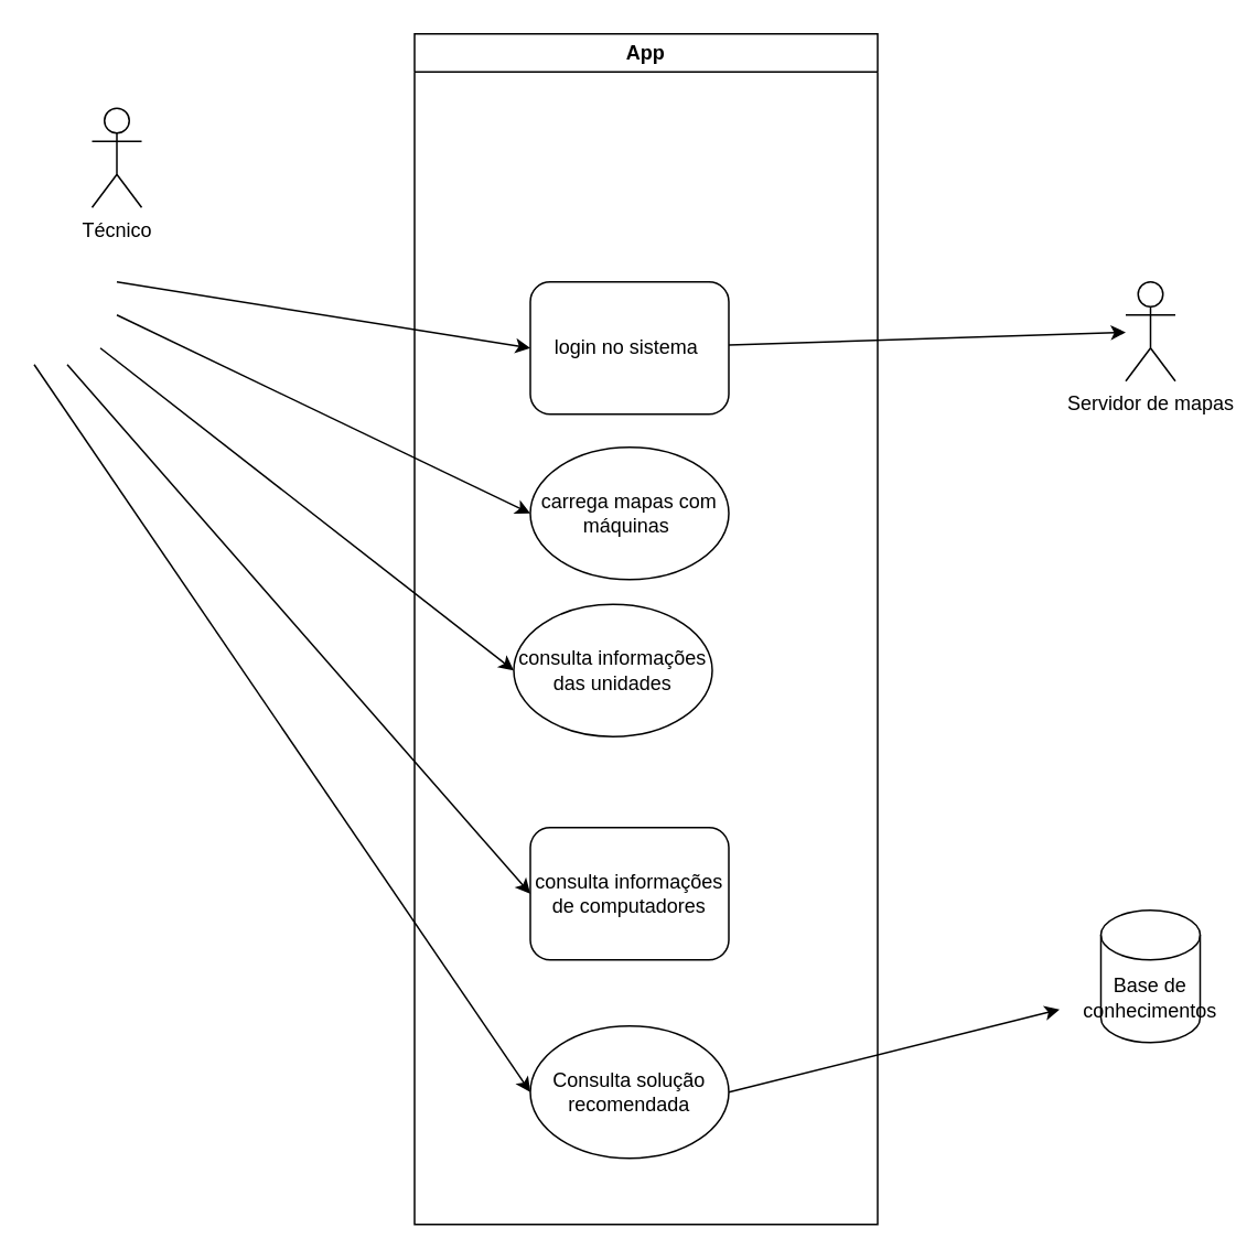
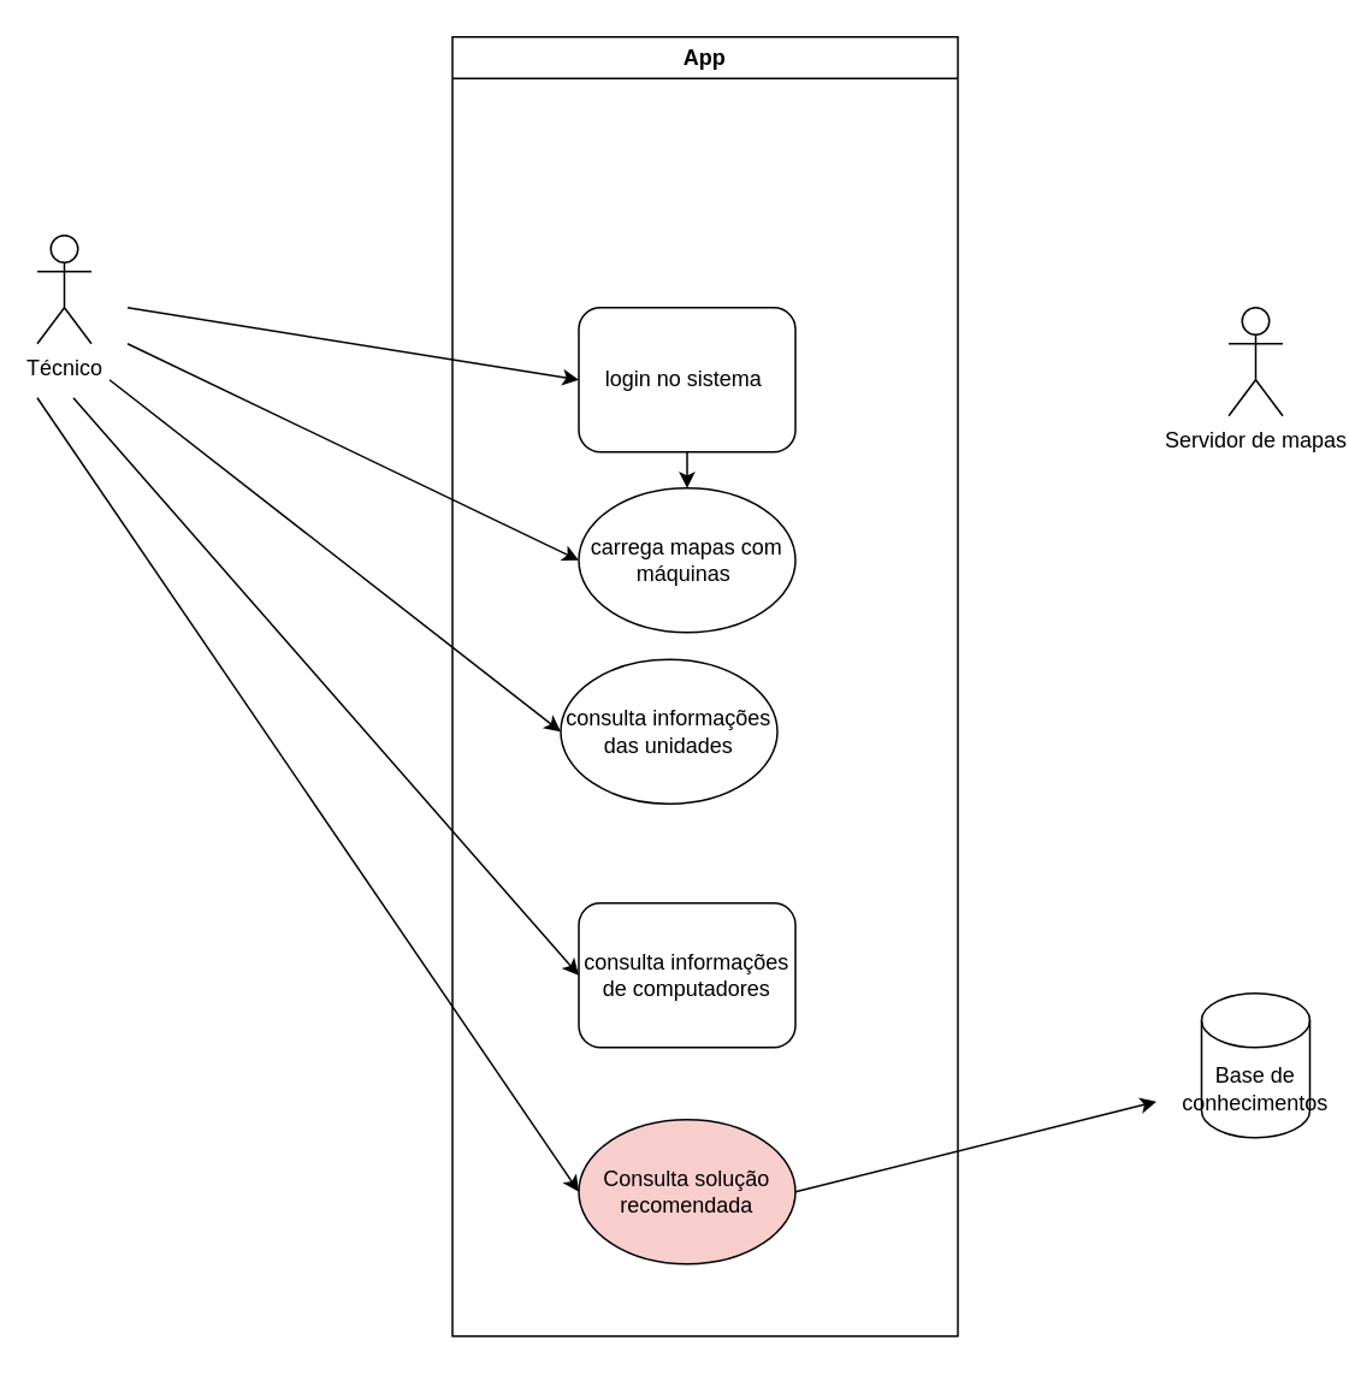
  <mxCell id="0" />
  <mxCell id="1" parent="0" />
  <mxCell id="2" value="App" style="swimlane;whiteSpace=wrap;fontColor=default;" parent="1" vertex="1"><mxGeometry x="250" y="20" width="280" height="720" as="geometry" /></mxCell>
- <mxCell id="3" value="Consulta solução recomendada" style="ellipse;whiteSpace=wrap;html=1;" vertex="1" parent="2"><mxGeometry x="70" y="600" width="120" height="80" as="geometry" /></mxCell>
+ <mxCell id="3" value="Consulta solução recomendada" style="ellipse;whiteSpace=wrap;html=1;fillColor=#f8cecc;" vertex="1" parent="2"><mxGeometry x="70" y="600" width="120" height="80" as="geometry" /></mxCell>
  <mxCell id="4" value="login no sistema&amp;nbsp;" style="whiteSpace=wrap;html=1;rounded=1;" parent="2" vertex="1"><mxGeometry x="70" y="150" width="120" height="80" as="geometry" /></mxCell>
  <mxCell id="5" value="" style="rounded=0;orthogonalLoop=1;jettySize=auto;html=1;entryX=0;entryY=0.5;entryDx=0;entryDy=0;" parent="1" target="4" edge="1"><mxGeometry relative="1" as="geometry"><mxPoint x="325" y="160" as="targetPoint" /><mxPoint x="70" y="170" as="sourcePoint" /></mxGeometry></mxCell>
  <mxCell id="6" style="rounded=0;orthogonalLoop=1;jettySize=auto;html=1;entryX=0;entryY=0.5;entryDx=0;entryDy=0;" parent="1" target="11" edge="1"><mxGeometry relative="1" as="geometry"><mxPoint x="70" y="190" as="sourcePoint" /></mxGeometry></mxCell>
  <mxCell id="7" style="rounded=0;orthogonalLoop=1;jettySize=auto;html=1;entryX=0;entryY=0.5;entryDx=0;entryDy=0;" parent="1" target="12" edge="1"><mxGeometry relative="1" as="geometry"><mxPoint x="60" y="210" as="sourcePoint" /></mxGeometry></mxCell>
  <mxCell id="8" style="rounded=0;orthogonalLoop=1;jettySize=auto;html=1;entryX=0;entryY=0.5;entryDx=0;entryDy=0;" parent="1" target="14" edge="1"><mxGeometry relative="1" as="geometry"><mxPoint x="40" y="220" as="sourcePoint" /><mxPoint x="300" y="550" as="targetPoint" /></mxGeometry></mxCell>
- <mxCell id="9" value="Técnico" style="shape=umlActor;verticalLabelPosition=bottom;verticalAlign=top;html=1;outlineConnect=0;" parent="1" vertex="1"><mxGeometry x="55" y="65" width="30" height="60" as="geometry" /></mxCell>
- <mxCell id="10" style="rounded=0;orthogonalLoop=1;jettySize=auto;html=1;" parent="1" source="4" target="13" edge="1"><mxGeometry relative="1" as="geometry" /></mxCell>
+ <mxCell id="9" value="Técnico" style="shape=umlActor;verticalLabelPosition=bottom;verticalAlign=top;html=1;outlineConnect=0;" parent="1" vertex="1"><mxGeometry x="20" y="130" width="30" height="60" as="geometry" /></mxCell>
+ <mxCell id="10" style="rounded=0;orthogonalLoop=1;jettySize=auto;html=1;" parent="1" source="4" target="11" edge="1"><mxGeometry relative="1" as="geometry" /></mxCell>
  <mxCell id="11" value="carrega mapas com máquinas&amp;nbsp;" style="ellipse;whiteSpace=wrap;html=1;" parent="1" vertex="1"><mxGeometry x="320" y="270" width="120" height="80" as="geometry" /></mxCell>
  <mxCell id="12" value="consulta informações das unidades" style="ellipse;whiteSpace=wrap;html=1;" parent="1" vertex="1"><mxGeometry x="310" y="365" width="120" height="80" as="geometry" /></mxCell>
  <mxCell id="13" value="Servidor de mapas" style="shape=umlActor;verticalLabelPosition=bottom;verticalAlign=top;html=1;outlineConnect=0;" parent="1" vertex="1"><mxGeometry x="680" y="170" width="30" height="60" as="geometry" /></mxCell>
  <mxCell id="14" value="consulta informações de computadores" style="whiteSpace=wrap;html=1;rounded=1;" parent="1" vertex="1"><mxGeometry x="320" y="500" width="120" height="80" as="geometry" /></mxCell>
  <mxCell id="15" value="Base de conhecimentos" style="shape=cylinder3;whiteSpace=wrap;html=1;boundedLbl=1;backgroundOutline=1;size=15;" vertex="1" parent="1"><mxGeometry x="665" y="550" width="60" height="80" as="geometry" /></mxCell>
  <mxCell id="16" style="rounded=0;orthogonalLoop=1;jettySize=auto;html=1;entryX=0;entryY=0.5;entryDx=0;entryDy=0;" edge="1" parent="1" target="3"><mxGeometry relative="1" as="geometry"><mxPoint x="20" y="220" as="sourcePoint" /><mxPoint x="300" y="630" as="targetPoint" /></mxGeometry></mxCell>
  <mxCell id="17" style="rounded=0;orthogonalLoop=1;jettySize=auto;html=1;exitX=1;exitY=0.5;exitDx=0;exitDy=0;" edge="1" parent="1" source="3"><mxGeometry relative="1" as="geometry"><mxPoint x="650" y="280" as="sourcePoint" /><mxPoint x="640" y="610" as="targetPoint" /></mxGeometry></mxCell>
